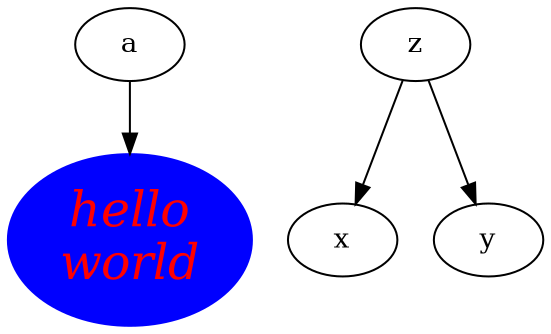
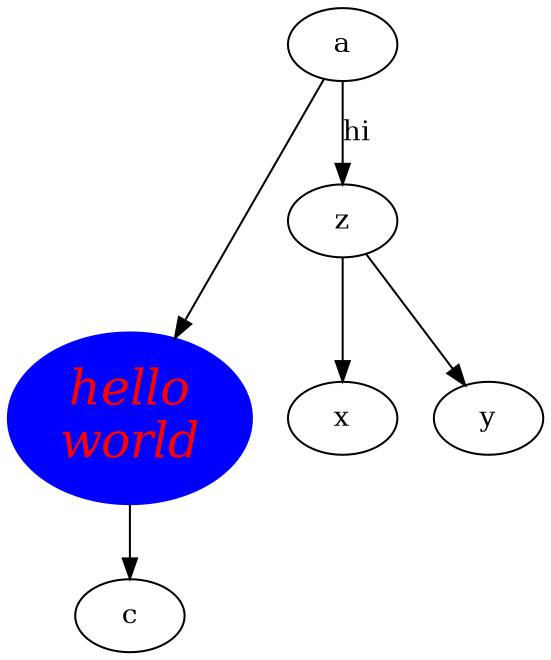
  digraph {
    n1 [color=blue fontcolor=red fontname="Palatino-Italic" fontsize=24 label="hello\nworld" style=filled]
    x
+   c
    a
    z
    y
    subgraph sub_1 {
      rank=same
      n1
      x
    }
+   n1 -> c
    a -> n1
+   a -> z [label=hi weight=100]
    z -> x
    z -> y
  }
